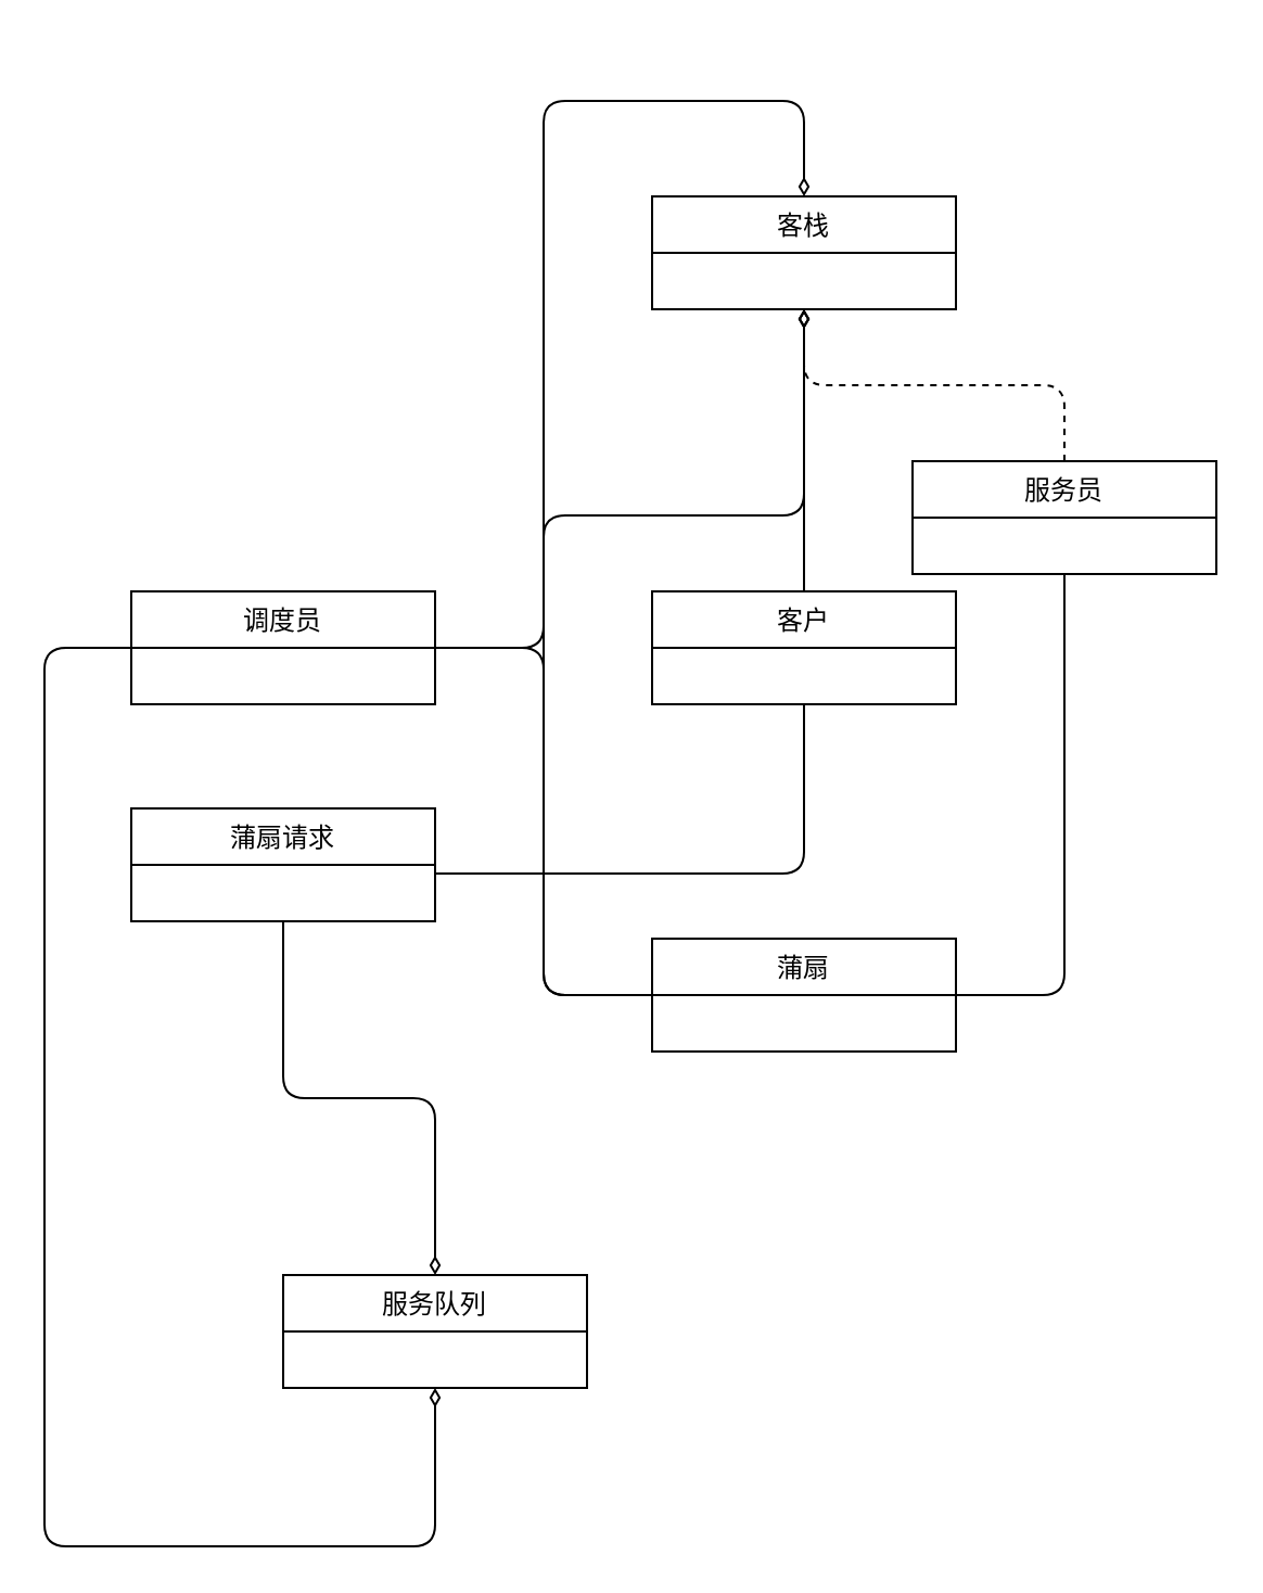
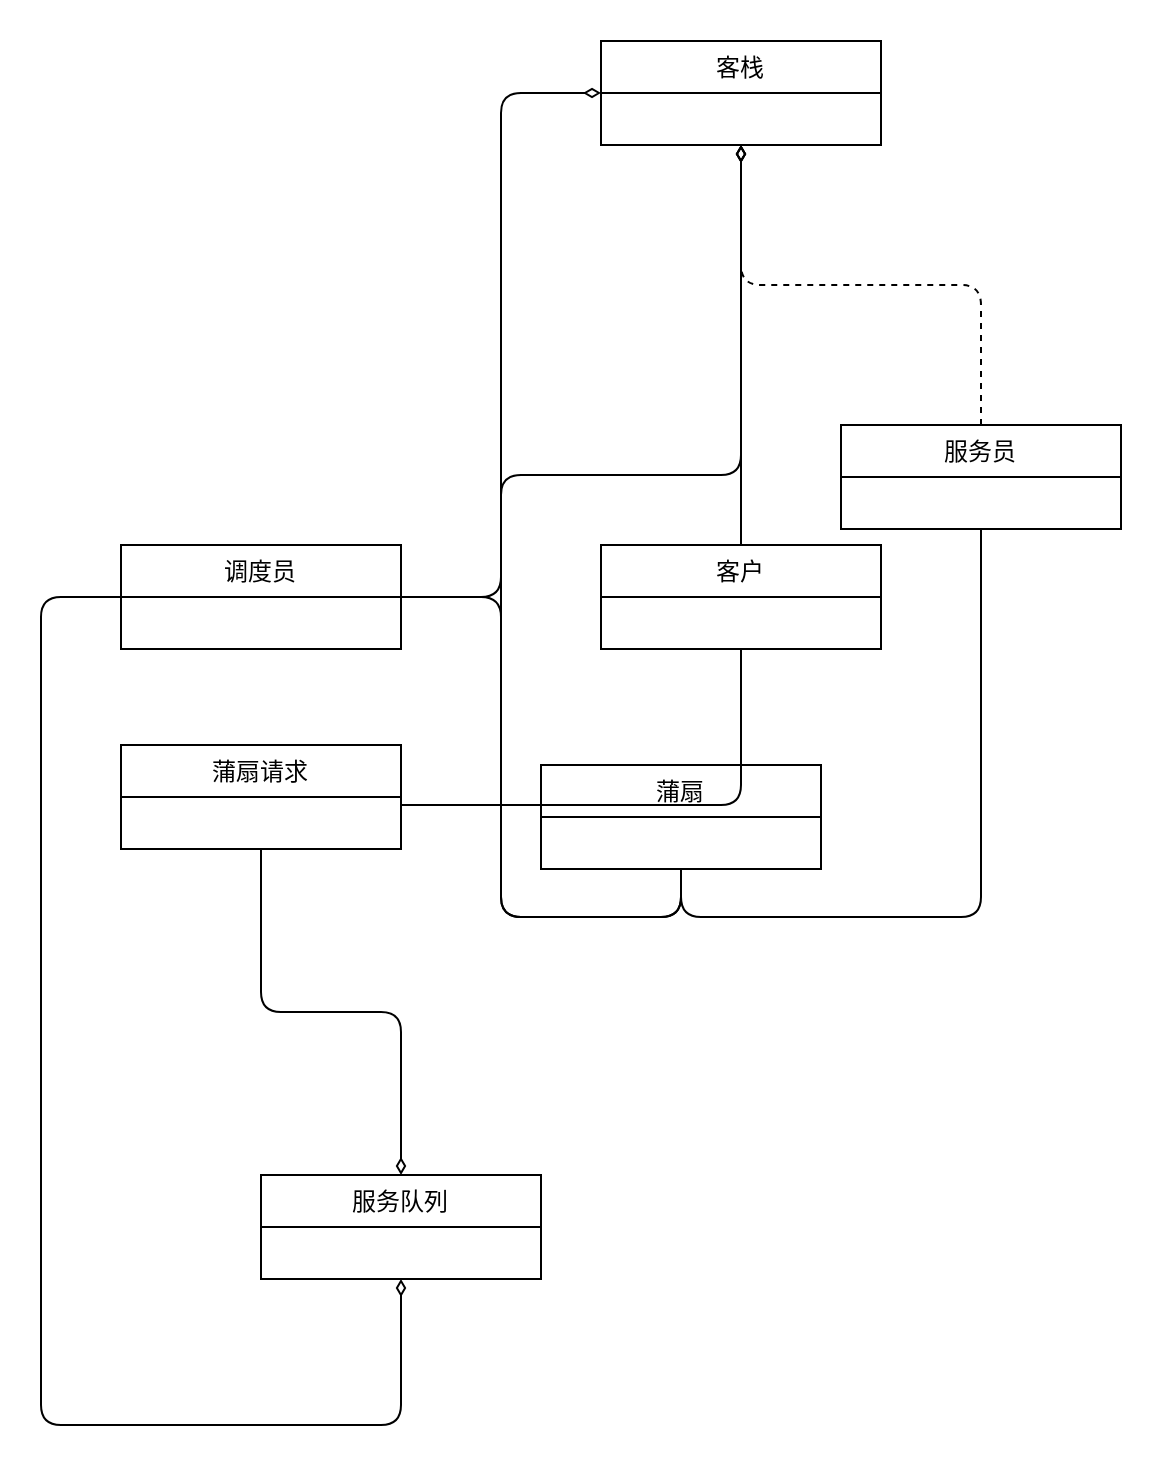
  <mxCell id="0" />
  <mxCell id="1" parent="0" />
  <mxCell id="2" style="edgeStyle=orthogonalEdgeStyle;html=1;endArrow=diamondThin;endFill=0;dashed=1;" edge="1" parent="1" source="4" target="17"><mxGeometry relative="1" as="geometry" /></mxCell>
  <mxCell id="3" style="edgeStyle=orthogonalEdgeStyle;html=1;endArrow=none;endFill=0;" edge="1" parent="1" source="4" target="13"><mxGeometry relative="1" as="geometry"><Array as="points"><mxPoint x="490" y="458" /></Array></mxGeometry></mxCell>
  <mxCell id="4" value="服务员" style="swimlane;fontStyle=0;childLayout=stackLayout;horizontal=1;startSize=26;fillColor=none;horizontalStack=0;resizeParent=1;resizeParentMax=0;resizeLast=0;collapsible=1;marginBottom=0;" vertex="1" parent="1"><mxGeometry x="420" y="212" width="140" height="52" as="geometry" /></mxCell>
  <mxCell id="5" style="edgeStyle=orthogonalEdgeStyle;html=1;endArrow=diamondThin;endFill=0;" edge="1" parent="1" source="7" target="17"><mxGeometry relative="1" as="geometry" /></mxCell>
  <mxCell id="6" style="edgeStyle=orthogonalEdgeStyle;html=1;endArrow=none;endFill=0;" edge="1" parent="1" source="7" target="16"><mxGeometry relative="1" as="geometry"><Array as="points"><mxPoint x="370" y="402" /></Array></mxGeometry></mxCell>
  <mxCell id="7" value="客户" style="swimlane;fontStyle=0;childLayout=stackLayout;horizontal=1;startSize=26;fillColor=none;horizontalStack=0;resizeParent=1;resizeParentMax=0;resizeLast=0;collapsible=1;marginBottom=0;" vertex="1" parent="1"><mxGeometry x="300" y="272" width="140" height="52" as="geometry" /></mxCell>
  <mxCell id="8" style="edgeStyle=orthogonalEdgeStyle;html=1;endArrow=none;endFill=0;" edge="1" parent="1" source="11" target="13"><mxGeometry relative="1" as="geometry"><Array as="points"><mxPoint x="250" y="298" /><mxPoint x="250" y="458" /></Array></mxGeometry></mxCell>
  <mxCell id="9" style="edgeStyle=orthogonalEdgeStyle;html=1;endArrow=diamondThin;endFill=0;" edge="1" parent="1" source="11" target="17"><mxGeometry relative="1" as="geometry"><Array as="points"><mxPoint x="250" y="298" /><mxPoint x="250" y="46" /></Array></mxGeometry></mxCell>
  <mxCell id="10" style="edgeStyle=orthogonalEdgeStyle;html=1;endArrow=diamondThin;endFill=0;" edge="1" parent="1" source="11" target="14"><mxGeometry relative="1" as="geometry"><Array as="points"><mxPoint x="20" y="298" /><mxPoint x="20" y="712" /><mxPoint x="200" y="712" /></Array></mxGeometry></mxCell>
  <mxCell id="11" value="调度员" style="swimlane;fontStyle=0;childLayout=stackLayout;horizontal=1;startSize=26;fillColor=none;horizontalStack=0;resizeParent=1;resizeParentMax=0;resizeLast=0;collapsible=1;marginBottom=0;" vertex="1" parent="1"><mxGeometry x="60" y="272" width="140" height="52" as="geometry" /></mxCell>
  <mxCell id="12" style="edgeStyle=orthogonalEdgeStyle;html=1;endArrow=diamondThin;endFill=0;" edge="1" parent="1" source="13" target="17"><mxGeometry relative="1" as="geometry"><Array as="points"><mxPoint x="250" y="458" /><mxPoint x="250" y="237" /><mxPoint x="370" y="237" /></Array></mxGeometry></mxCell>
- <mxCell id="13" value="蒲扇" style="swimlane;fontStyle=0;childLayout=stackLayout;horizontal=1;startSize=26;fillColor=none;horizontalStack=0;resizeParent=1;resizeParentMax=0;resizeLast=0;collapsible=1;marginBottom=0;" vertex="1" parent="1"><mxGeometry x="300" y="432" width="140" height="52" as="geometry" /></mxCell>
+ <mxCell id="13" value="蒲扇" style="swimlane;fontStyle=0;childLayout=stackLayout;horizontal=1;startSize=26;fillColor=none;horizontalStack=0;resizeParent=1;resizeParentMax=0;resizeLast=0;collapsible=1;marginBottom=0;" vertex="1" parent="1"><mxGeometry x="270" y="382" width="140" height="52" as="geometry" /></mxCell>
  <mxCell id="14" value="服务队列" style="swimlane;fontStyle=0;childLayout=stackLayout;horizontal=1;startSize=26;fillColor=none;horizontalStack=0;resizeParent=1;resizeParentMax=0;resizeLast=0;collapsible=1;marginBottom=0;" vertex="1" parent="1"><mxGeometry x="130" y="587" width="140" height="52" as="geometry" /></mxCell>
  <mxCell id="15" style="edgeStyle=orthogonalEdgeStyle;html=1;endArrow=diamondThin;endFill=0;" edge="1" parent="1" source="16" target="14"><mxGeometry relative="1" as="geometry" /></mxCell>
  <mxCell id="16" value="蒲扇请求" style="swimlane;fontStyle=0;childLayout=stackLayout;horizontal=1;startSize=26;fillColor=none;horizontalStack=0;resizeParent=1;resizeParentMax=0;resizeLast=0;collapsible=1;marginBottom=0;" vertex="1" parent="1"><mxGeometry x="60" y="372" width="140" height="52" as="geometry" /></mxCell>
- <mxCell id="17" value="客栈" style="swimlane;fontStyle=0;childLayout=stackLayout;horizontal=1;startSize=26;fillColor=none;horizontalStack=0;resizeParent=1;resizeParentMax=0;resizeLast=0;collapsible=1;marginBottom=0;" vertex="1" parent="1"><mxGeometry x="300" y="90" width="140" height="52" as="geometry" /></mxCell>
+ <mxCell id="17" value="客栈" style="swimlane;fontStyle=0;childLayout=stackLayout;horizontal=1;startSize=26;fillColor=none;horizontalStack=0;resizeParent=1;resizeParentMax=0;resizeLast=0;collapsible=1;marginBottom=0;" vertex="1" parent="1"><mxGeometry x="300" y="20" width="140" height="52" as="geometry" /></mxCell>
